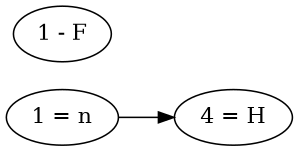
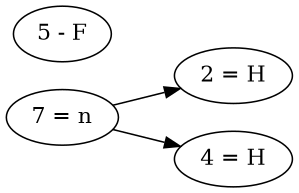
  digraph {
    rankdir=LR
-   "1 = n"
+   "1 = n" [label="7 = n"]
+   "2 = H"
    n3 [label="4 = H"]
-   "1 - F"
+   "1 - F" [label="5 - F"]
+   "1 = n" -> "2 = H"
    "1 = n" -> n3
  }
